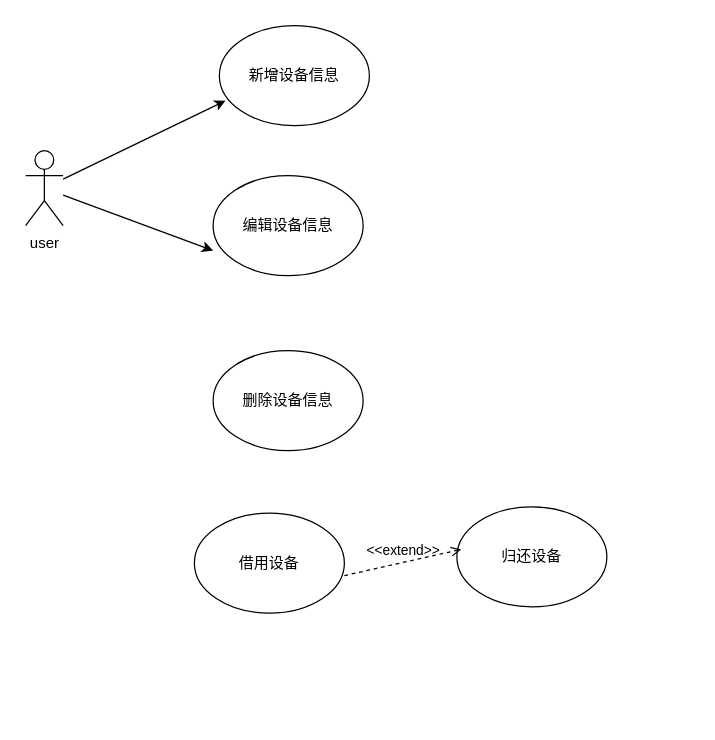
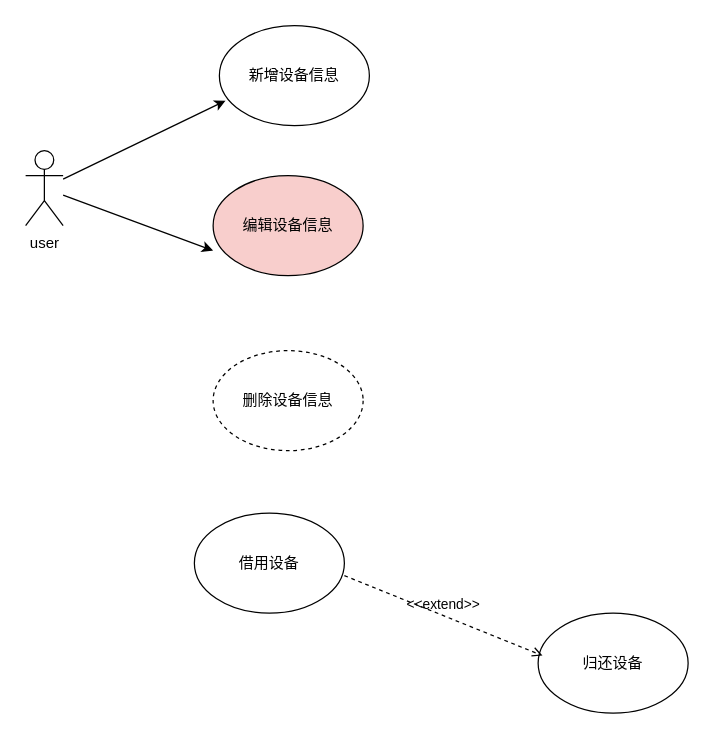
  <mxCell id="0" />
  <mxCell id="1" parent="0" />
  <mxCell id="2" value="user&lt;div&gt;&lt;br&gt;&lt;/div&gt;" style="shape=umlActor;verticalLabelPosition=bottom;verticalAlign=top;html=1;outlineConnect=0;" vertex="1" parent="1"><mxGeometry x="20" y="120" width="30" height="60" as="geometry" /></mxCell>
  <mxCell id="3" value="新增设备信息" style="ellipse;whiteSpace=wrap;html=1;" vertex="1" parent="1"><mxGeometry x="175" y="20" width="120" height="80" as="geometry" /></mxCell>
- <mxCell id="4" value="编辑设备信息" style="ellipse;whiteSpace=wrap;html=1;" vertex="1" parent="1"><mxGeometry x="170" y="140" width="120" height="80" as="geometry" /></mxCell>
- <mxCell id="5" value="删除设备信息" style="ellipse;whiteSpace=wrap;html=1;" vertex="1" parent="1"><mxGeometry x="170" y="280" width="120" height="80" as="geometry" /></mxCell>
+ <mxCell id="4" value="编辑设备信息" style="ellipse;whiteSpace=wrap;html=1;fillColor=#f8cecc;" vertex="1" parent="1"><mxGeometry x="170" y="140" width="120" height="80" as="geometry" /></mxCell>
+ <mxCell id="5" value="删除设备信息" style="ellipse;whiteSpace=wrap;html=1;dashed=1;" vertex="1" parent="1"><mxGeometry x="170" y="280" width="120" height="80" as="geometry" /></mxCell>
  <mxCell id="6" value="" style="endArrow=classic;html=1;rounded=0;" edge="1" parent="1" source="2"><mxGeometry width="50" height="50" relative="1" as="geometry"><mxPoint x="130" y="130" as="sourcePoint" /><mxPoint x="180" y="80" as="targetPoint" /></mxGeometry></mxCell>
  <mxCell id="7" value="" style="endArrow=classic;html=1;rounded=0;" edge="1" parent="1" source="2"><mxGeometry width="50" height="50" relative="1" as="geometry"><mxPoint x="120" y="250" as="sourcePoint" /><mxPoint x="170" y="200" as="targetPoint" /></mxGeometry></mxCell>
  <mxCell id="8" value="借用设备" style="ellipse;whiteSpace=wrap;html=1;" vertex="1" parent="1"><mxGeometry x="155" y="410" width="120" height="80" as="geometry" /></mxCell>
- <mxCell id="9" value="归还设备" style="ellipse;whiteSpace=wrap;html=1;" vertex="1" parent="1"><mxGeometry x="365" y="405" width="120" height="80" as="geometry" /></mxCell>
+ <mxCell id="9" value="归还设备" style="ellipse;whiteSpace=wrap;html=1;" vertex="1" parent="1"><mxGeometry x="430" y="490" width="120" height="80" as="geometry" /></mxCell>
  <mxCell id="10" value="&amp;lt;&amp;lt;extend&amp;gt;&amp;gt;" style="html=1;verticalAlign=bottom;labelBackgroundColor=none;endArrow=open;endFill=0;dashed=1;rounded=0;entryX=0.029;entryY=0.425;entryDx=0;entryDy=0;entryPerimeter=0;" edge="1" parent="1" target="9"><mxGeometry width="160" relative="1" as="geometry"><mxPoint x="275" y="460" as="sourcePoint" /><mxPoint x="435" y="460" as="targetPoint" /></mxGeometry></mxCell>
